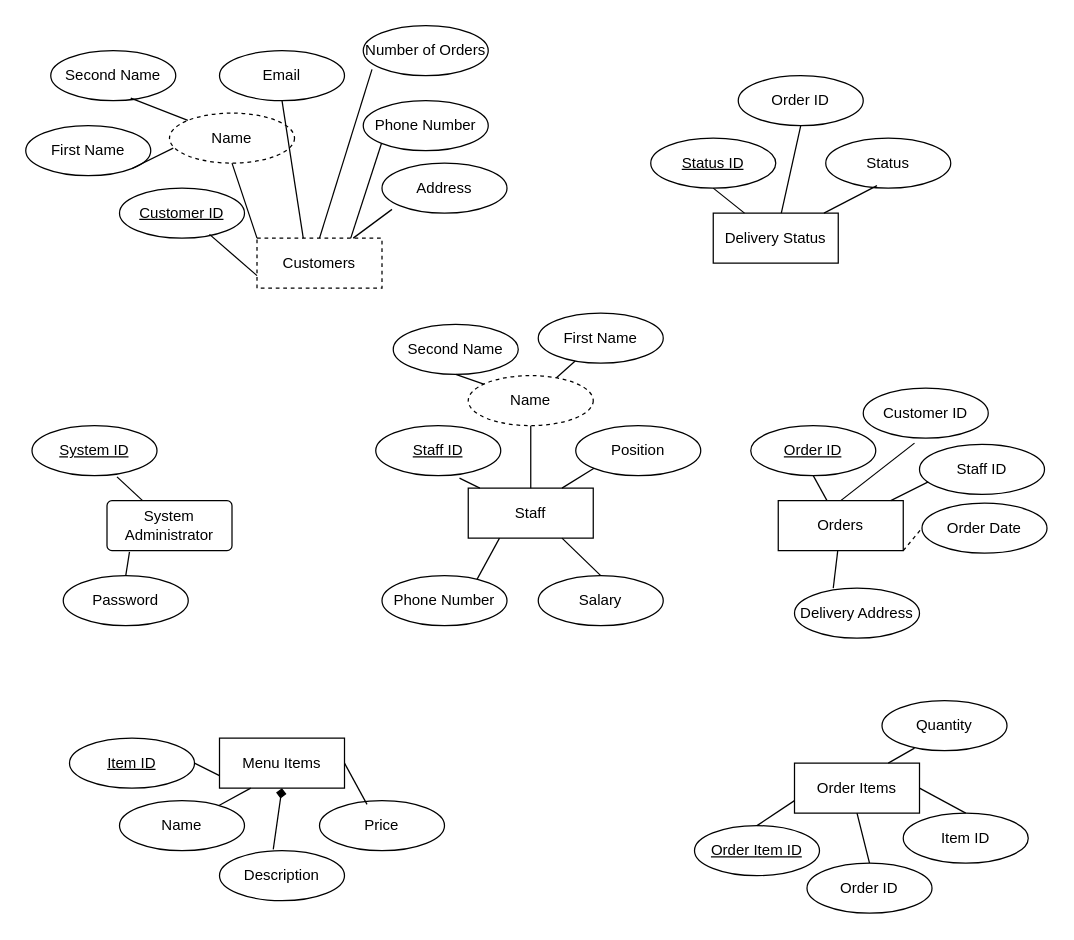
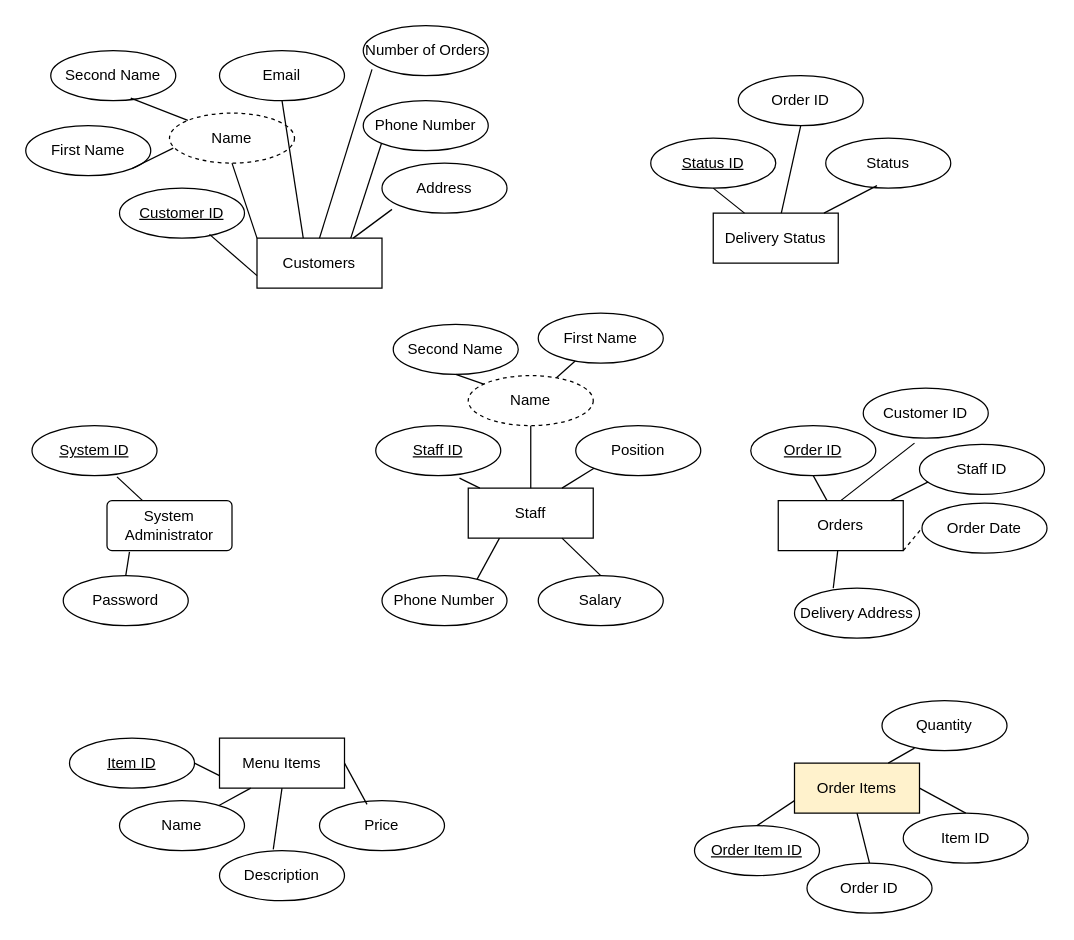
  <mxCell id="0" />
  <mxCell id="1" parent="0" />
- <mxCell id="2" value="Customers" style="whiteSpace=wrap;html=1;align=center;dashed=1;" vertex="1" parent="1"><mxGeometry x="205" y="190" width="100" height="40" as="geometry" /></mxCell>
+ <mxCell id="2" value="Customers" style="whiteSpace=wrap;html=1;align=center;" vertex="1" parent="1"><mxGeometry x="205" y="190" width="100" height="40" as="geometry" /></mxCell>
  <mxCell id="3" value="System Administrator" style="rounded=1;arcSize=10;whiteSpace=wrap;html=1;align=center;" vertex="1" parent="1"><mxGeometry x="85" y="400" width="100" height="40" as="geometry" /></mxCell>
  <mxCell id="4" style="edgeStyle=orthogonalEdgeStyle;rounded=0;orthogonalLoop=1;jettySize=auto;html=1;exitX=0.5;exitY=1;exitDx=0;exitDy=0;" edge="1" parent="1" source="2" target="2"><mxGeometry relative="1" as="geometry" /></mxCell>
  <mxCell id="5" value="Menu Items" style="whiteSpace=wrap;html=1;align=center;" vertex="1" parent="1"><mxGeometry x="175" y="590" width="100" height="40" as="geometry" /></mxCell>
  <mxCell id="6" value="Staff" style="whiteSpace=wrap;html=1;align=center;" vertex="1" parent="1"><mxGeometry x="374" y="390" width="100" height="40" as="geometry" /></mxCell>
  <mxCell id="7" value="Orders" style="whiteSpace=wrap;html=1;align=center;" vertex="1" parent="1"><mxGeometry x="622" y="400" width="100" height="40" as="geometry" /></mxCell>
  <mxCell id="8" value="Delivery Status" style="whiteSpace=wrap;html=1;align=center;" vertex="1" parent="1"><mxGeometry x="570" y="170" width="100" height="40" as="geometry" /></mxCell>
- <mxCell id="9" value="Order Items" style="whiteSpace=wrap;html=1;align=center;" vertex="1" parent="1"><mxGeometry x="635" y="610" width="100" height="40" as="geometry" /></mxCell>
+ <mxCell id="9" value="Order Items" style="whiteSpace=wrap;html=1;align=center;fillColor=#fff2cc;" vertex="1" parent="1"><mxGeometry x="635" y="610" width="100" height="40" as="geometry" /></mxCell>
  <mxCell id="10" value="Password" style="ellipse;whiteSpace=wrap;html=1;align=center;" vertex="1" parent="1"><mxGeometry x="50" y="460" width="100" height="40" as="geometry" /></mxCell>
  <mxCell id="11" value="System ID" style="ellipse;whiteSpace=wrap;html=1;align=center;fontStyle=4;" vertex="1" parent="1"><mxGeometry x="25" y="340" width="100" height="40" as="geometry" /></mxCell>
  <mxCell id="12" value="" style="endArrow=none;html=1;rounded=0;exitX=0.68;exitY=1.025;exitDx=0;exitDy=0;exitPerimeter=0;" edge="1" parent="1" source="11" target="3"><mxGeometry relative="1" as="geometry"><mxPoint x="325" y="440" as="sourcePoint" /><mxPoint x="485" y="440" as="targetPoint" /></mxGeometry></mxCell>
  <mxCell id="13" value="" style="endArrow=none;html=1;rounded=0;exitX=0.18;exitY=1.025;exitDx=0;exitDy=0;exitPerimeter=0;entryX=0.5;entryY=0;entryDx=0;entryDy=0;" edge="1" parent="1" source="3" target="10"><mxGeometry relative="1" as="geometry"><mxPoint x="325" y="440" as="sourcePoint" /><mxPoint x="485" y="440" as="targetPoint" /></mxGeometry></mxCell>
  <mxCell id="14" value="Name" style="ellipse;whiteSpace=wrap;html=1;align=center;" vertex="1" parent="1"><mxGeometry x="95" y="640" width="100" height="40" as="geometry" /></mxCell>
  <mxCell id="15" value="Description" style="ellipse;whiteSpace=wrap;html=1;align=center;" vertex="1" parent="1"><mxGeometry x="175" y="680" width="100" height="40" as="geometry" /></mxCell>
  <mxCell id="16" value="Price" style="ellipse;whiteSpace=wrap;html=1;align=center;" vertex="1" parent="1"><mxGeometry x="255" y="640" width="100" height="40" as="geometry" /></mxCell>
  <mxCell id="17" value="Item ID" style="ellipse;whiteSpace=wrap;html=1;align=center;fontStyle=4;" vertex="1" parent="1"><mxGeometry x="55" y="590" width="100" height="40" as="geometry" /></mxCell>
  <mxCell id="18" value="" style="endArrow=none;html=1;rounded=0;exitX=1;exitY=0.5;exitDx=0;exitDy=0;entryX=0;entryY=0.75;entryDx=0;entryDy=0;" edge="1" parent="1" source="17" target="5"><mxGeometry relative="1" as="geometry"><mxPoint x="325" y="580" as="sourcePoint" /><mxPoint x="485" y="580" as="targetPoint" /></mxGeometry></mxCell>
  <mxCell id="19" value="" style="endArrow=none;html=1;rounded=0;entryX=0.25;entryY=1;entryDx=0;entryDy=0;" edge="1" parent="1" source="14" target="5"><mxGeometry relative="1" as="geometry"><mxPoint x="325" y="580" as="sourcePoint" /><mxPoint x="485" y="580" as="targetPoint" /></mxGeometry></mxCell>
- <mxCell id="20" value="" style="endArrow=diamond;html=1;rounded=0;exitX=0.43;exitY=-0.025;exitDx=0;exitDy=0;exitPerimeter=0;entryX=0.5;entryY=1;entryDx=0;entryDy=0;" edge="1" parent="1" source="15" target="5"><mxGeometry relative="1" as="geometry"><mxPoint x="325" y="580" as="sourcePoint" /><mxPoint x="485" y="580" as="targetPoint" /></mxGeometry></mxCell>
+ <mxCell id="20" value="" style="endArrow=none;html=1;rounded=0;exitX=0.43;exitY=-0.025;exitDx=0;exitDy=0;exitPerimeter=0;entryX=0.5;entryY=1;entryDx=0;entryDy=0;" edge="1" parent="1" source="15" target="5"><mxGeometry relative="1" as="geometry"><mxPoint x="325" y="580" as="sourcePoint" /><mxPoint x="485" y="580" as="targetPoint" /></mxGeometry></mxCell>
  <mxCell id="21" value="" style="endArrow=none;html=1;rounded=0;exitX=0.38;exitY=0.075;exitDx=0;exitDy=0;exitPerimeter=0;entryX=1;entryY=0.5;entryDx=0;entryDy=0;" edge="1" parent="1" source="16" target="5"><mxGeometry relative="1" as="geometry"><mxPoint x="325" y="580" as="sourcePoint" /><mxPoint x="485" y="580" as="targetPoint" /></mxGeometry></mxCell>
  <mxCell id="22" value="Order Item ID" style="ellipse;whiteSpace=wrap;html=1;align=center;fontStyle=4;" vertex="1" parent="1"><mxGeometry x="555" y="660" width="100" height="40" as="geometry" /></mxCell>
  <mxCell id="23" value="Order ID" style="ellipse;whiteSpace=wrap;html=1;align=center;" vertex="1" parent="1"><mxGeometry x="645" y="690" width="100" height="40" as="geometry" /></mxCell>
  <mxCell id="24" value="Item ID" style="ellipse;whiteSpace=wrap;html=1;align=center;" vertex="1" parent="1"><mxGeometry x="722" y="650" width="100" height="40" as="geometry" /></mxCell>
  <mxCell id="25" value="Quantity" style="ellipse;whiteSpace=wrap;html=1;align=center;" vertex="1" parent="1"><mxGeometry x="705" y="560" width="100" height="40" as="geometry" /></mxCell>
  <mxCell id="26" value="" style="endArrow=none;html=1;rounded=0;entryX=0;entryY=0.75;entryDx=0;entryDy=0;exitX=0.5;exitY=0;exitDx=0;exitDy=0;" edge="1" parent="1" source="22" target="9"><mxGeometry relative="1" as="geometry"><mxPoint x="325" y="580" as="sourcePoint" /><mxPoint x="485" y="580" as="targetPoint" /></mxGeometry></mxCell>
  <mxCell id="27" value="" style="endArrow=none;html=1;rounded=0;entryX=0.5;entryY=1;entryDx=0;entryDy=0;exitX=0.5;exitY=0;exitDx=0;exitDy=0;" edge="1" parent="1" source="23" target="9"><mxGeometry relative="1" as="geometry"><mxPoint x="325" y="580" as="sourcePoint" /><mxPoint x="485" y="580" as="targetPoint" /></mxGeometry></mxCell>
  <mxCell id="28" value="" style="endArrow=none;html=1;rounded=0;entryX=0.5;entryY=0;entryDx=0;entryDy=0;exitX=1;exitY=0.5;exitDx=0;exitDy=0;" edge="1" parent="1" source="9" target="24"><mxGeometry relative="1" as="geometry"><mxPoint x="325" y="580" as="sourcePoint" /><mxPoint x="485" y="580" as="targetPoint" /></mxGeometry></mxCell>
  <mxCell id="29" value="" style="endArrow=none;html=1;rounded=0;entryX=0.26;entryY=0.95;entryDx=0;entryDy=0;entryPerimeter=0;exitX=0.75;exitY=0;exitDx=0;exitDy=0;" edge="1" parent="1" source="9" target="25"><mxGeometry relative="1" as="geometry"><mxPoint x="325" y="580" as="sourcePoint" /><mxPoint x="485" y="580" as="targetPoint" /></mxGeometry></mxCell>
  <mxCell id="30" value="Customer ID" style="ellipse;whiteSpace=wrap;html=1;align=center;fontStyle=4;" vertex="1" parent="1"><mxGeometry x="95" y="150" width="100" height="40" as="geometry" /></mxCell>
  <mxCell id="31" value="First Name" style="ellipse;whiteSpace=wrap;html=1;align=center;" vertex="1" parent="1"><mxGeometry x="20" y="100" width="100" height="40" as="geometry" /></mxCell>
  <mxCell id="32" value="Second Name" style="ellipse;whiteSpace=wrap;html=1;align=center;" vertex="1" parent="1"><mxGeometry x="40" y="40" width="100" height="40" as="geometry" /></mxCell>
  <mxCell id="33" value="Name" style="ellipse;whiteSpace=wrap;html=1;align=center;dashed=1;" vertex="1" parent="1"><mxGeometry x="135" y="90" width="100" height="40" as="geometry" /></mxCell>
  <mxCell id="34" value="Email" style="ellipse;whiteSpace=wrap;html=1;align=center;" vertex="1" parent="1"><mxGeometry x="175" y="40" width="100" height="40" as="geometry" /></mxCell>
  <mxCell id="35" value="Phone Number" style="ellipse;whiteSpace=wrap;html=1;align=center;" vertex="1" parent="1"><mxGeometry x="290" y="80" width="100" height="40" as="geometry" /></mxCell>
  <mxCell id="36" value="Address" style="ellipse;whiteSpace=wrap;html=1;align=center;" vertex="1" parent="1"><mxGeometry x="305" y="130" width="100" height="40" as="geometry" /></mxCell>
  <mxCell id="37" value="Number of Orders" style="ellipse;whiteSpace=wrap;html=1;align=center;" vertex="1" parent="1"><mxGeometry x="290" y="20" width="100" height="40" as="geometry" /></mxCell>
  <mxCell id="38" value="" style="endArrow=none;html=1;rounded=0;exitX=0.72;exitY=0.925;exitDx=0;exitDy=0;exitPerimeter=0;entryX=0;entryY=0.75;entryDx=0;entryDy=0;" edge="1" parent="1" source="30" target="2"><mxGeometry relative="1" as="geometry"><mxPoint x="350" y="150" as="sourcePoint" /><mxPoint x="510" y="150" as="targetPoint" /></mxGeometry></mxCell>
  <mxCell id="39" value="" style="endArrow=none;html=1;rounded=0;exitX=1;exitY=1;exitDx=0;exitDy=0;entryX=0.03;entryY=0.7;entryDx=0;entryDy=0;entryPerimeter=0;" edge="1" parent="1" source="31" target="33"><mxGeometry relative="1" as="geometry"><mxPoint x="350" y="150" as="sourcePoint" /><mxPoint x="510" y="150" as="targetPoint" /></mxGeometry></mxCell>
  <mxCell id="40" value="" style="endArrow=none;html=1;rounded=0;exitX=0.64;exitY=0.95;exitDx=0;exitDy=0;exitPerimeter=0;entryX=0;entryY=0;entryDx=0;entryDy=0;" edge="1" parent="1" source="32" target="33"><mxGeometry relative="1" as="geometry"><mxPoint x="350" y="150" as="sourcePoint" /><mxPoint x="510" y="150" as="targetPoint" /></mxGeometry></mxCell>
  <mxCell id="41" value="" style="endArrow=none;html=1;rounded=0;exitX=0.5;exitY=1;exitDx=0;exitDy=0;entryX=0;entryY=0;entryDx=0;entryDy=0;" edge="1" parent="1" source="33" target="2"><mxGeometry relative="1" as="geometry"><mxPoint x="350" y="150" as="sourcePoint" /><mxPoint x="510" y="150" as="targetPoint" /></mxGeometry></mxCell>
  <mxCell id="42" value="" style="endArrow=none;html=1;rounded=0;exitX=0.5;exitY=1;exitDx=0;exitDy=0;entryX=0.37;entryY=0;entryDx=0;entryDy=0;entryPerimeter=0;" edge="1" parent="1" source="34" target="2"><mxGeometry relative="1" as="geometry"><mxPoint x="350" y="150" as="sourcePoint" /><mxPoint x="510" y="150" as="targetPoint" /></mxGeometry></mxCell>
  <mxCell id="43" value="" style="endArrow=none;html=1;rounded=0;exitX=0.07;exitY=0.875;exitDx=0;exitDy=0;exitPerimeter=0;entryX=0.5;entryY=0;entryDx=0;entryDy=0;" edge="1" parent="1" source="37" target="2"><mxGeometry relative="1" as="geometry"><mxPoint x="350" y="150" as="sourcePoint" /><mxPoint x="510" y="150" as="targetPoint" /></mxGeometry></mxCell>
  <mxCell id="44" value="" style="endArrow=none;html=1;rounded=0;exitX=0;exitY=1;exitDx=0;exitDy=0;entryX=0.75;entryY=0;entryDx=0;entryDy=0;" edge="1" parent="1" source="35" target="2"><mxGeometry relative="1" as="geometry"><mxPoint x="350" y="150" as="sourcePoint" /><mxPoint x="510" y="150" as="targetPoint" /></mxGeometry></mxCell>
  <mxCell id="45" value="" style="endArrow=none;html=1;rounded=0;exitX=0.08;exitY=0.925;exitDx=0;exitDy=0;exitPerimeter=0;" edge="1" parent="1" source="36" target="2"><mxGeometry relative="1" as="geometry"><mxPoint x="350" y="150" as="sourcePoint" /><mxPoint x="510" y="150" as="targetPoint" /></mxGeometry></mxCell>
  <mxCell id="46" value="Status ID" style="ellipse;whiteSpace=wrap;html=1;align=center;fontStyle=4;" vertex="1" parent="1"><mxGeometry x="520" y="110" width="100" height="40" as="geometry" /></mxCell>
  <mxCell id="47" value="Order ID" style="ellipse;whiteSpace=wrap;html=1;align=center;" vertex="1" parent="1"><mxGeometry x="590" y="60" width="100" height="40" as="geometry" /></mxCell>
  <mxCell id="48" value="Status" style="ellipse;whiteSpace=wrap;html=1;align=center;" vertex="1" parent="1"><mxGeometry x="660" y="110" width="100" height="40" as="geometry" /></mxCell>
  <mxCell id="49" value="" style="endArrow=none;html=1;rounded=0;exitX=0.5;exitY=1;exitDx=0;exitDy=0;" edge="1" parent="1" source="46" target="8"><mxGeometry relative="1" as="geometry"><mxPoint x="370" y="290" as="sourcePoint" /><mxPoint x="530" y="290" as="targetPoint" /></mxGeometry></mxCell>
  <mxCell id="50" value="" style="endArrow=none;html=1;rounded=0;exitX=0.5;exitY=1;exitDx=0;exitDy=0;" edge="1" parent="1" source="47" target="8"><mxGeometry relative="1" as="geometry"><mxPoint x="370" y="290" as="sourcePoint" /><mxPoint x="530" y="290" as="targetPoint" /></mxGeometry></mxCell>
  <mxCell id="51" value="" style="endArrow=none;html=1;rounded=0;entryX=0.41;entryY=0.95;entryDx=0;entryDy=0;entryPerimeter=0;" edge="1" parent="1" source="8" target="48"><mxGeometry relative="1" as="geometry"><mxPoint x="710" y="170" as="sourcePoint" /><mxPoint x="530" y="290" as="targetPoint" /></mxGeometry></mxCell>
  <mxCell id="52" value="Order ID" style="ellipse;whiteSpace=wrap;html=1;align=center;fontStyle=4;" vertex="1" parent="1"><mxGeometry x="600" y="340" width="100" height="40" as="geometry" /></mxCell>
  <mxCell id="53" value="Customer ID" style="ellipse;whiteSpace=wrap;html=1;align=center;" vertex="1" parent="1"><mxGeometry x="690" y="310" width="100" height="40" as="geometry" /></mxCell>
  <mxCell id="54" value="Staff ID" style="ellipse;whiteSpace=wrap;html=1;align=center;" vertex="1" parent="1"><mxGeometry x="735" y="355" width="100" height="40" as="geometry" /></mxCell>
  <mxCell id="55" value="Order Date" style="ellipse;whiteSpace=wrap;html=1;align=center;" vertex="1" parent="1"><mxGeometry x="737" y="402" width="100" height="40" as="geometry" /></mxCell>
  <mxCell id="56" value="Delivery Address" style="ellipse;whiteSpace=wrap;html=1;align=center;" vertex="1" parent="1"><mxGeometry x="635" y="470" width="100" height="40" as="geometry" /></mxCell>
  <mxCell id="57" value="" style="endArrow=none;html=1;rounded=0;entryX=0.5;entryY=1;entryDx=0;entryDy=0;" edge="1" parent="1" source="7" target="52"><mxGeometry relative="1" as="geometry"><mxPoint x="370" y="320" as="sourcePoint" /><mxPoint x="530" y="320" as="targetPoint" /></mxGeometry></mxCell>
  <mxCell id="58" value="" style="endArrow=none;html=1;rounded=0;entryX=0.41;entryY=1.1;entryDx=0;entryDy=0;entryPerimeter=0;exitX=0.5;exitY=0;exitDx=0;exitDy=0;" edge="1" parent="1" source="7" target="53"><mxGeometry relative="1" as="geometry"><mxPoint x="370" y="320" as="sourcePoint" /><mxPoint x="530" y="320" as="targetPoint" /></mxGeometry></mxCell>
  <mxCell id="59" value="" style="endArrow=none;html=1;rounded=0;entryX=0.07;entryY=0.75;entryDx=0;entryDy=0;entryPerimeter=0;" edge="1" parent="1" source="7" target="54"><mxGeometry relative="1" as="geometry"><mxPoint x="370" y="320" as="sourcePoint" /><mxPoint x="530" y="320" as="targetPoint" /></mxGeometry></mxCell>
  <mxCell id="60" value="" style="endArrow=none;html=1;rounded=0;entryX=0;entryY=0.5;entryDx=0;entryDy=0;exitX=1;exitY=1;exitDx=0;exitDy=0;dashed=1;" edge="1" parent="1" source="7" target="55"><mxGeometry relative="1" as="geometry"><mxPoint x="370" y="320" as="sourcePoint" /><mxPoint x="530" y="320" as="targetPoint" /></mxGeometry></mxCell>
  <mxCell id="61" value="" style="endArrow=none;html=1;rounded=0;entryX=0.31;entryY=0;entryDx=0;entryDy=0;entryPerimeter=0;" edge="1" parent="1" source="7" target="56"><mxGeometry relative="1" as="geometry"><mxPoint x="370" y="320" as="sourcePoint" /><mxPoint x="530" y="320" as="targetPoint" /></mxGeometry></mxCell>
  <mxCell id="62" value="Staff ID" style="ellipse;whiteSpace=wrap;html=1;align=center;fontStyle=4;" vertex="1" parent="1"><mxGeometry x="300" y="340" width="100" height="40" as="geometry" /></mxCell>
  <mxCell id="63" value="Name" style="ellipse;whiteSpace=wrap;html=1;align=center;dashed=1;" vertex="1" parent="1"><mxGeometry x="374" y="300" width="100" height="40" as="geometry" /></mxCell>
  <mxCell id="64" value="Second Name" style="ellipse;whiteSpace=wrap;html=1;align=center;" vertex="1" parent="1"><mxGeometry x="314" y="259" width="100" height="40" as="geometry" /></mxCell>
  <mxCell id="65" value="First Name" style="ellipse;whiteSpace=wrap;html=1;align=center;" vertex="1" parent="1"><mxGeometry x="430" y="250" width="100" height="40" as="geometry" /></mxCell>
  <mxCell id="66" value="Position" style="ellipse;whiteSpace=wrap;html=1;align=center;" vertex="1" parent="1"><mxGeometry x="460" y="340" width="100" height="40" as="geometry" /></mxCell>
  <mxCell id="67" value="Phone Number" style="ellipse;whiteSpace=wrap;html=1;align=center;" vertex="1" parent="1"><mxGeometry x="305" y="460" width="100" height="40" as="geometry" /></mxCell>
  <mxCell id="68" value="Salary" style="ellipse;whiteSpace=wrap;html=1;align=center;" vertex="1" parent="1"><mxGeometry x="430" y="460" width="100" height="40" as="geometry" /></mxCell>
  <mxCell id="69" value="" style="endArrow=none;html=1;rounded=0;exitX=0.5;exitY=1;exitDx=0;exitDy=0;" edge="1" parent="1" source="64" target="63"><mxGeometry relative="1" as="geometry"><mxPoint x="370" y="320" as="sourcePoint" /><mxPoint x="530" y="320" as="targetPoint" /></mxGeometry></mxCell>
  <mxCell id="70" value="" style="endArrow=none;html=1;rounded=0;" edge="1" parent="1" source="63" target="65"><mxGeometry relative="1" as="geometry"><mxPoint x="370" y="320" as="sourcePoint" /><mxPoint x="530" y="320" as="targetPoint" /></mxGeometry></mxCell>
  <mxCell id="71" value="" style="endArrow=none;html=1;rounded=0;exitX=0.5;exitY=1;exitDx=0;exitDy=0;" edge="1" parent="1" source="63" target="6"><mxGeometry relative="1" as="geometry"><mxPoint x="370" y="320" as="sourcePoint" /><mxPoint x="530" y="320" as="targetPoint" /></mxGeometry></mxCell>
  <mxCell id="72" value="" style="endArrow=none;html=1;rounded=0;exitX=0.67;exitY=1.05;exitDx=0;exitDy=0;exitPerimeter=0;" edge="1" parent="1" source="62" target="6"><mxGeometry relative="1" as="geometry"><mxPoint x="370" y="320" as="sourcePoint" /><mxPoint x="530" y="320" as="targetPoint" /></mxGeometry></mxCell>
  <mxCell id="73" value="" style="endArrow=none;html=1;rounded=0;entryX=0;entryY=1;entryDx=0;entryDy=0;exitX=0.75;exitY=0;exitDx=0;exitDy=0;" edge="1" parent="1" source="6" target="66"><mxGeometry relative="1" as="geometry"><mxPoint x="370" y="320" as="sourcePoint" /><mxPoint x="530" y="320" as="targetPoint" /></mxGeometry></mxCell>
  <mxCell id="74" value="" style="endArrow=none;html=1;rounded=0;entryX=0.25;entryY=1;entryDx=0;entryDy=0;exitX=0.76;exitY=0.075;exitDx=0;exitDy=0;exitPerimeter=0;" edge="1" parent="1" source="67" target="6"><mxGeometry relative="1" as="geometry"><mxPoint x="370" y="320" as="sourcePoint" /><mxPoint x="530" y="320" as="targetPoint" /></mxGeometry></mxCell>
  <mxCell id="75" value="" style="endArrow=none;html=1;rounded=0;exitX=0.75;exitY=1;exitDx=0;exitDy=0;entryX=0.5;entryY=0;entryDx=0;entryDy=0;" edge="1" parent="1" source="6" target="68"><mxGeometry relative="1" as="geometry"><mxPoint x="370" y="320" as="sourcePoint" /><mxPoint x="530" y="320" as="targetPoint" /></mxGeometry></mxCell>
